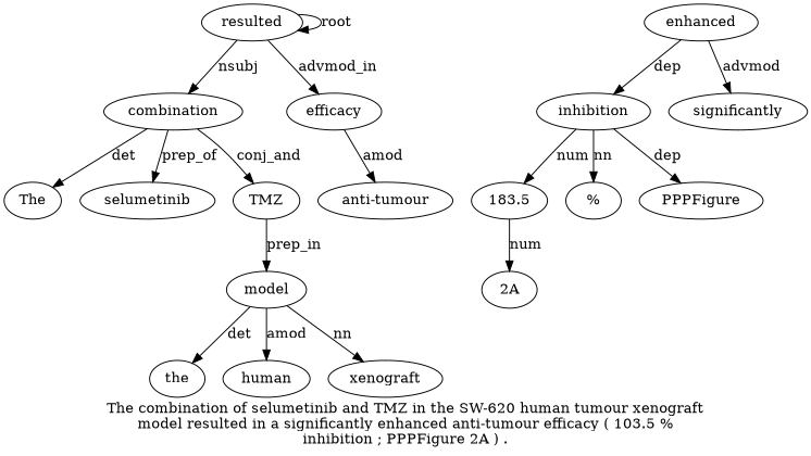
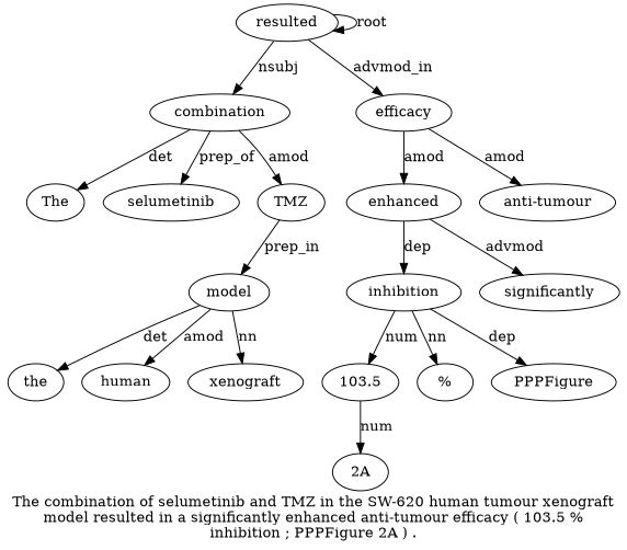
  digraph {
    label="The combination of selumetinib and TMZ in the SW-620 human tumour xenograft\nmodel resulted in a significantly enhanced anti-tumour efficacy ( 103.5 %\ninhibition ; PPPFigure 2A ) ."
    node [fillcolor=white style=filled]
    n1 [label=combination]
    n2 [label=The]
    n3 [label=selumetinib]
    n4 [label=TMZ]
    n5 [label=model]
    n6 [label=resulted]
    n7 [label=efficacy]
    n8 [label=enhanced]
    n9 [label="anti-tumour"]
    n10 [label=the]
    n11 [label=human]
    n12 [label=xenograft]
    n13 [label=inhibition]
    n14 [label=significantly]
-   n15 [label=183.5]
+   n15 [label=103.5]
    n16 [label="%"]
    n17 [label=PPPFigure]
    n18 [label="2A"]
    n1 -> n2 [label=det]
    n1 -> n3 [label=prep_of]
-   n1 -> n4 [label=conj_and]
+   n1 -> n4 [label=amod]
    n4 -> n5 [label=prep_in]
    n5 -> n10 [label=det]
    n5 -> n11 [label=amod]
    n5 -> n12 [label=nn]
    n6 -> n1 [label=nsubj]
    n6 -> n6 [label=root]
    n6 -> n7 [label=advmod_in]
+   n7 -> n8 [label=amod]
    n7 -> n9 [label=amod]
    n8 -> n13 [label=dep]
    n8 -> n14 [label=advmod]
    n13 -> n15 [label=num]
    n13 -> n16 [label=nn]
    n13 -> n17 [label=dep]
    n15 -> n18 [label=num]
  }
